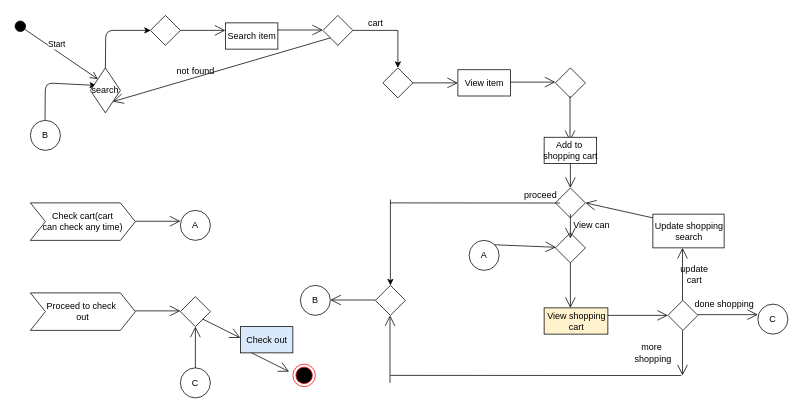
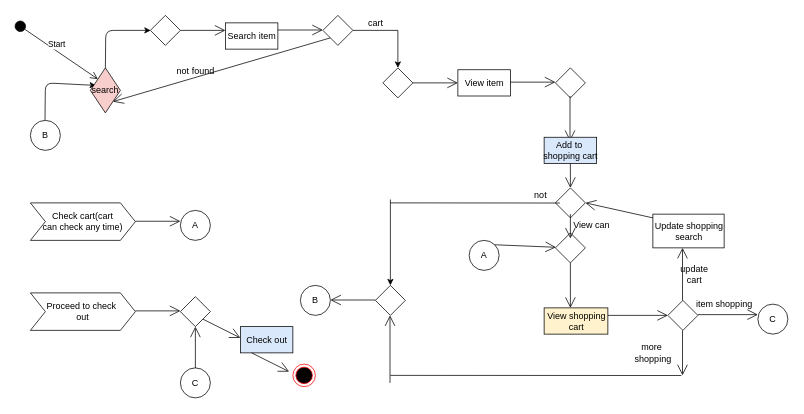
  <mxCell id="0" />
  <mxCell id="1" parent="0" />
  <mxCell id="2" value="B" style="ellipse;whiteSpace=wrap;html=1;" vertex="1" parent="1"><mxGeometry x="40" y="160" width="40" height="40" as="geometry" /></mxCell>
  <mxCell id="3" value="" style="endArrow=classic;html=1;entryX=0.19;entryY=0.39;entryDx=0;entryDy=0;entryPerimeter=0;" edge="1" parent="1" target="4"><mxGeometry width="50" height="50" relative="1" as="geometry"><mxPoint x="59.5" y="160" as="sourcePoint" /><mxPoint x="120" y="110" as="targetPoint" /><Array as="points"><mxPoint x="60" y="110" /></Array></mxGeometry></mxCell>
- <mxCell id="4" value="search" style="rhombus;whiteSpace=wrap;html=1;" vertex="1" parent="1"><mxGeometry x="120" y="90" width="40" height="60" as="geometry" /></mxCell>
+ <mxCell id="4" value="search" style="rhombus;whiteSpace=wrap;html=1;fillColor=#f8cecc;" vertex="1" parent="1"><mxGeometry x="120" y="90" width="40" height="60" as="geometry" /></mxCell>
  <mxCell id="5" value="Start" style="html=1;verticalAlign=bottom;startArrow=circle;startFill=1;endArrow=open;startSize=6;endSize=8;entryX=0;entryY=0;entryDx=0;entryDy=0;" edge="1" parent="1" target="4"><mxGeometry width="80" relative="1" as="geometry"><mxPoint x="20" y="30" as="sourcePoint" /><mxPoint x="100" y="30" as="targetPoint" /></mxGeometry></mxCell>
  <mxCell id="6" value="" style="endArrow=classic;html=1;" edge="1" parent="1"><mxGeometry width="50" height="50" relative="1" as="geometry"><mxPoint x="140" y="90" as="sourcePoint" /><mxPoint x="200.5" y="40" as="targetPoint" /><Array as="points"><mxPoint x="140.5" y="40" /></Array></mxGeometry></mxCell>
  <mxCell id="7" value="" style="rhombus;whiteSpace=wrap;html=1;" vertex="1" parent="1"><mxGeometry x="200" y="20" width="40" height="40" as="geometry" /></mxCell>
  <mxCell id="8" value="" style="endArrow=open;endFill=1;endSize=12;html=1;" edge="1" parent="1"><mxGeometry width="160" relative="1" as="geometry"><mxPoint x="240" y="40" as="sourcePoint" /><mxPoint x="300" y="40" as="targetPoint" /></mxGeometry></mxCell>
  <mxCell id="9" value="Search item" style="html=1;" vertex="1" parent="1"><mxGeometry x="300" y="30" width="70" height="35" as="geometry" /></mxCell>
  <mxCell id="10" value="" style="endArrow=open;endFill=1;endSize=12;html=1;" edge="1" parent="1"><mxGeometry width="160" relative="1" as="geometry"><mxPoint x="370" y="39.5" as="sourcePoint" /><mxPoint x="430" y="39.5" as="targetPoint" /></mxGeometry></mxCell>
  <mxCell id="11" value="" style="rhombus;whiteSpace=wrap;html=1;" vertex="1" parent="1"><mxGeometry x="430" y="20" width="40" height="40" as="geometry" /></mxCell>
  <mxCell id="12" value="" style="endArrow=open;endFill=1;endSize=12;html=1;exitX=0;exitY=1;exitDx=0;exitDy=0;entryX=1;entryY=1;entryDx=0;entryDy=0;" edge="1" parent="1" source="11" target="4"><mxGeometry width="160" relative="1" as="geometry"><mxPoint x="250" y="110" as="sourcePoint" /><mxPoint x="410" y="110" as="targetPoint" /></mxGeometry></mxCell>
  <mxCell id="13" value="not found" style="text;html=1;align=center;verticalAlign=middle;resizable=0;points=[];;autosize=1;" vertex="1" parent="1"><mxGeometry x="225" y="85" width="70" height="20" as="geometry" /></mxCell>
  <mxCell id="14" value="" style="endArrow=none;html=1;" edge="1" parent="1"><mxGeometry width="50" height="50" relative="1" as="geometry"><mxPoint x="470" y="40" as="sourcePoint" /><mxPoint x="530" y="40" as="targetPoint" /></mxGeometry></mxCell>
  <mxCell id="15" value="" style="endArrow=classic;html=1;" edge="1" parent="1"><mxGeometry width="50" height="50" relative="1" as="geometry"><mxPoint x="530" y="40" as="sourcePoint" /><mxPoint x="530" y="90" as="targetPoint" /></mxGeometry></mxCell>
  <mxCell id="16" value="" style="rhombus;whiteSpace=wrap;html=1;" vertex="1" parent="1"><mxGeometry x="510" y="90" width="40" height="40" as="geometry" /></mxCell>
  <mxCell id="17" value="cart" style="text;html=1;align=center;verticalAlign=middle;resizable=0;points=[];;autosize=1;" vertex="1" parent="1"><mxGeometry x="475" y="20" width="50" height="20" as="geometry" /></mxCell>
  <mxCell id="18" value="" style="endArrow=open;endFill=1;endSize=12;html=1;" edge="1" parent="1"><mxGeometry width="160" relative="1" as="geometry"><mxPoint x="550" y="110" as="sourcePoint" /><mxPoint x="610" y="110" as="targetPoint" /></mxGeometry></mxCell>
  <mxCell id="19" value="View item" style="html=1;" vertex="1" parent="1"><mxGeometry x="610" y="92.5" width="70" height="35" as="geometry" /></mxCell>
  <mxCell id="20" value="" style="endArrow=open;endFill=1;endSize=12;html=1;" edge="1" parent="1"><mxGeometry width="160" relative="1" as="geometry"><mxPoint x="680" y="109" as="sourcePoint" /><mxPoint x="740" y="109" as="targetPoint" /></mxGeometry></mxCell>
  <mxCell id="21" value="" style="rhombus;whiteSpace=wrap;html=1;" vertex="1" parent="1"><mxGeometry x="740" y="90" width="40" height="40" as="geometry" /></mxCell>
  <mxCell id="22" value="" style="endArrow=open;endFill=1;endSize=12;html=1;" edge="1" parent="1"><mxGeometry width="160" relative="1" as="geometry"><mxPoint x="759.5" y="127.5" as="sourcePoint" /><mxPoint x="759.5" y="187.5" as="targetPoint" /></mxGeometry></mxCell>
- <mxCell id="23" value="Add to&amp;nbsp;&lt;br&gt;shopping cart" style="html=1;" vertex="1" parent="1"><mxGeometry x="725" y="182.5" width="70" height="35" as="geometry" /></mxCell>
+ <mxCell id="23" value="Add to&amp;nbsp;&lt;br&gt;shopping cart" style="html=1;fillColor=#dae8fc;" vertex="1" parent="1"><mxGeometry x="725" y="182.5" width="70" height="35" as="geometry" /></mxCell>
  <mxCell id="24" value="" style="endArrow=open;endFill=1;endSize=12;html=1;" edge="1" parent="1"><mxGeometry width="160" relative="1" as="geometry"><mxPoint x="760" y="217.5" as="sourcePoint" /><mxPoint x="760" y="250" as="targetPoint" /></mxGeometry></mxCell>
  <mxCell id="25" value="" style="rhombus;whiteSpace=wrap;html=1;" vertex="1" parent="1"><mxGeometry x="740" y="310" width="40" height="40" as="geometry" /></mxCell>
  <mxCell id="26" value="" style="endArrow=open;endFill=1;endSize=12;html=1;" edge="1" parent="1"><mxGeometry width="160" relative="1" as="geometry"><mxPoint x="760" y="350" as="sourcePoint" /><mxPoint x="760" y="410" as="targetPoint" /></mxGeometry></mxCell>
  <mxCell id="27" value="View shopping&lt;br&gt;cart" style="html=1;fillColor=#fff2cc;" vertex="1" parent="1"><mxGeometry x="725" y="410" width="85" height="35" as="geometry" /></mxCell>
  <mxCell id="28" value="A" style="ellipse;whiteSpace=wrap;html=1;" vertex="1" parent="1"><mxGeometry x="625" y="320" width="40" height="40" as="geometry" /></mxCell>
  <mxCell id="29" value="" style="endArrow=open;endFill=1;endSize=12;html=1;exitX=1;exitY=0;exitDx=0;exitDy=0;" edge="1" parent="1" source="28" target="25"><mxGeometry width="160" relative="1" as="geometry"><mxPoint x="660" y="300" as="sourcePoint" /><mxPoint x="730" y="300" as="targetPoint" /></mxGeometry></mxCell>
  <mxCell id="30" value="" style="endArrow=open;endFill=1;endSize=12;html=1;" edge="1" parent="1"><mxGeometry width="160" relative="1" as="geometry"><mxPoint x="810" y="420" as="sourcePoint" /><mxPoint x="890" y="420" as="targetPoint" /></mxGeometry></mxCell>
  <mxCell id="31" value="" style="rhombus;whiteSpace=wrap;html=1;" vertex="1" parent="1"><mxGeometry x="890" y="400" width="40" height="40" as="geometry" /></mxCell>
  <mxCell id="32" value="" style="endArrow=open;endFill=1;endSize=12;html=1;" edge="1" parent="1"><mxGeometry width="160" relative="1" as="geometry"><mxPoint x="909.5" y="400" as="sourcePoint" /><mxPoint x="909.5" y="330" as="targetPoint" /></mxGeometry></mxCell>
  <mxCell id="33" value="Update shopping&lt;br&gt;search" style="html=1;" vertex="1" parent="1"><mxGeometry x="870" y="285" width="95" height="45" as="geometry" /></mxCell>
  <mxCell id="34" value="" style="endArrow=open;endFill=1;endSize=12;html=1;entryX=1;entryY=0.5;entryDx=0;entryDy=0;" edge="1" parent="1" target="35"><mxGeometry width="160" relative="1" as="geometry"><mxPoint x="870" y="290" as="sourcePoint" /><mxPoint x="809.5" y="250" as="targetPoint" /></mxGeometry></mxCell>
  <mxCell id="35" value="" style="rhombus;whiteSpace=wrap;html=1;" vertex="1" parent="1"><mxGeometry x="740" y="250" width="40" height="40" as="geometry" /></mxCell>
  <mxCell id="36" value="" style="endArrow=open;endFill=1;endSize=12;html=1;" edge="1" parent="1"><mxGeometry width="160" relative="1" as="geometry"><mxPoint x="760" y="285" as="sourcePoint" /><mxPoint x="760" y="317.5" as="targetPoint" /></mxGeometry></mxCell>
  <mxCell id="37" value="View can" style="text;html=1;align=center;verticalAlign=middle;resizable=0;points=[];;autosize=1;" vertex="1" parent="1"><mxGeometry x="757.5" y="290" width="60" height="20" as="geometry" /></mxCell>
- <mxCell id="38" value="proceed" style="text;html=1;align=center;verticalAlign=middle;resizable=0;points=[];;autosize=1;" vertex="1" parent="1"><mxGeometry x="690" y="250" width="60" height="20" as="geometry" /></mxCell>
+ <mxCell id="38" value="not" style="text;html=1;align=center;verticalAlign=middle;resizable=0;points=[];;autosize=1;" vertex="1" parent="1"><mxGeometry x="690" y="250" width="60" height="20" as="geometry" /></mxCell>
  <mxCell id="39" value="update&lt;br&gt;cart" style="text;html=1;align=center;verticalAlign=middle;resizable=0;points=[];;autosize=1;" vertex="1" parent="1"><mxGeometry x="900" y="350" width="50" height="30" as="geometry" /></mxCell>
  <mxCell id="40" value="" style="endArrow=classic;html=1;" edge="1" parent="1"><mxGeometry width="50" height="50" relative="1" as="geometry"><mxPoint x="520" y="265.5" as="sourcePoint" /><mxPoint x="520" y="380" as="targetPoint" /></mxGeometry></mxCell>
  <mxCell id="41" value="" style="endArrow=none;html=1;entryX=0.933;entryY=1.01;entryDx=0;entryDy=0;entryPerimeter=0;" edge="1" parent="1" target="38"><mxGeometry width="50" height="50" relative="1" as="geometry"><mxPoint x="520" y="270" as="sourcePoint" /><mxPoint x="580" y="250" as="targetPoint" /></mxGeometry></mxCell>
  <mxCell id="42" value="" style="rhombus;whiteSpace=wrap;html=1;" vertex="1" parent="1"><mxGeometry x="500" y="380" width="40" height="40" as="geometry" /></mxCell>
  <mxCell id="43" value="" style="endArrow=open;endFill=1;endSize=12;html=1;" edge="1" parent="1"><mxGeometry width="160" relative="1" as="geometry"><mxPoint x="909.5" y="440" as="sourcePoint" /><mxPoint x="909.5" y="500" as="targetPoint" /></mxGeometry></mxCell>
  <mxCell id="44" value="" style="endArrow=none;html=1;entryX=0.933;entryY=1.01;entryDx=0;entryDy=0;entryPerimeter=0;" edge="1" parent="1"><mxGeometry width="50" height="50" relative="1" as="geometry"><mxPoint x="520" y="500" as="sourcePoint" /><mxPoint x="907.98" y="500.2" as="targetPoint" /></mxGeometry></mxCell>
  <mxCell id="45" value="" style="endArrow=open;endFill=1;endSize=12;html=1;" edge="1" parent="1"><mxGeometry width="160" relative="1" as="geometry"><mxPoint x="519.5" y="510" as="sourcePoint" /><mxPoint x="519.5" y="420" as="targetPoint" /></mxGeometry></mxCell>
  <mxCell id="46" value="more&amp;nbsp;&lt;br&gt;shopping" style="text;html=1;align=center;verticalAlign=middle;resizable=0;points=[];;autosize=1;" vertex="1" parent="1"><mxGeometry x="840" y="455" width="60" height="30" as="geometry" /></mxCell>
  <mxCell id="47" value="" style="endArrow=open;endFill=1;endSize=12;html=1;" edge="1" parent="1"><mxGeometry width="160" relative="1" as="geometry"><mxPoint x="930" y="419" as="sourcePoint" /><mxPoint x="1010" y="419" as="targetPoint" /></mxGeometry></mxCell>
  <mxCell id="48" value="C" style="ellipse;whiteSpace=wrap;html=1;" vertex="1" parent="1"><mxGeometry x="1010" y="405" width="40" height="40" as="geometry" /></mxCell>
- <mxCell id="49" value="done shopping" style="text;html=1;align=center;verticalAlign=middle;resizable=0;points=[];;autosize=1;" vertex="1" parent="1"><mxGeometry x="920" y="395" width="90" height="20" as="geometry" /></mxCell>
+ <mxCell id="49" value="item shopping" style="text;html=1;align=center;verticalAlign=middle;resizable=0;points=[];;autosize=1;" vertex="1" parent="1"><mxGeometry x="920" y="395" width="90" height="20" as="geometry" /></mxCell>
  <mxCell id="50" value="" style="endArrow=open;endFill=1;endSize=12;html=1;" edge="1" parent="1"><mxGeometry width="160" relative="1" as="geometry"><mxPoint x="500" y="399.5" as="sourcePoint" /><mxPoint x="440" y="399.5" as="targetPoint" /></mxGeometry></mxCell>
  <mxCell id="51" value="B" style="ellipse;whiteSpace=wrap;html=1;" vertex="1" parent="1"><mxGeometry x="400" y="380" width="40" height="40" as="geometry" /></mxCell>
  <mxCell id="52" value="Check cart(cart&lt;br&gt;can check any time)" style="shape=step;perimeter=stepPerimeter;whiteSpace=wrap;html=1;fixedSize=1;" vertex="1" parent="1"><mxGeometry x="40" y="270" width="140" height="50" as="geometry" /></mxCell>
  <mxCell id="53" value="" style="endArrow=open;endFill=1;endSize=12;html=1;" edge="1" parent="1"><mxGeometry width="160" relative="1" as="geometry"><mxPoint x="180" y="294.5" as="sourcePoint" /><mxPoint x="240" y="294.5" as="targetPoint" /></mxGeometry></mxCell>
  <mxCell id="54" value="A" style="ellipse;whiteSpace=wrap;html=1;" vertex="1" parent="1"><mxGeometry x="240" y="280" width="40" height="40" as="geometry" /></mxCell>
  <mxCell id="55" value="Proceed to check&amp;nbsp;&lt;br&gt;out" style="shape=step;perimeter=stepPerimeter;whiteSpace=wrap;html=1;fixedSize=1;" vertex="1" parent="1"><mxGeometry x="40" y="390" width="140" height="50" as="geometry" /></mxCell>
  <mxCell id="56" value="" style="endArrow=open;endFill=1;endSize=12;html=1;" edge="1" parent="1"><mxGeometry width="160" relative="1" as="geometry"><mxPoint x="180" y="414" as="sourcePoint" /><mxPoint x="240" y="414" as="targetPoint" /></mxGeometry></mxCell>
  <mxCell id="57" value="" style="rhombus;whiteSpace=wrap;html=1;" vertex="1" parent="1"><mxGeometry x="240" y="395" width="40" height="40" as="geometry" /></mxCell>
  <mxCell id="58" value="" style="endArrow=open;endFill=1;endSize=12;html=1;" edge="1" parent="1"><mxGeometry width="160" relative="1" as="geometry"><mxPoint x="260" y="495" as="sourcePoint" /><mxPoint x="260" y="435" as="targetPoint" /></mxGeometry></mxCell>
  <mxCell id="59" value="C" style="ellipse;whiteSpace=wrap;html=1;" vertex="1" parent="1"><mxGeometry x="240" y="490" width="40" height="40" as="geometry" /></mxCell>
  <mxCell id="60" value="" style="endArrow=open;endFill=1;endSize=12;html=1;exitX=1;exitY=1;exitDx=0;exitDy=0;" edge="1" parent="1" source="57"><mxGeometry width="160" relative="1" as="geometry"><mxPoint x="290" y="470" as="sourcePoint" /><mxPoint x="320" y="450" as="targetPoint" /></mxGeometry></mxCell>
  <mxCell id="61" value="Check out" style="html=1;fillColor=#dae8fc;" vertex="1" parent="1"><mxGeometry x="320" y="435" width="70" height="35" as="geometry" /></mxCell>
  <mxCell id="62" value="" style="endArrow=open;endFill=1;endSize=12;html=1;exitX=1;exitY=1;exitDx=0;exitDy=0;" edge="1" parent="1"><mxGeometry width="160" relative="1" as="geometry"><mxPoint x="335" y="470" as="sourcePoint" /><mxPoint x="385" y="495" as="targetPoint" /></mxGeometry></mxCell>
  <mxCell id="63" value="" style="ellipse;html=1;shape=endState;fillColor=#000000;strokeColor=#ff0000;" vertex="1" parent="1"><mxGeometry x="390" y="485" width="30" height="30" as="geometry" /></mxCell>
